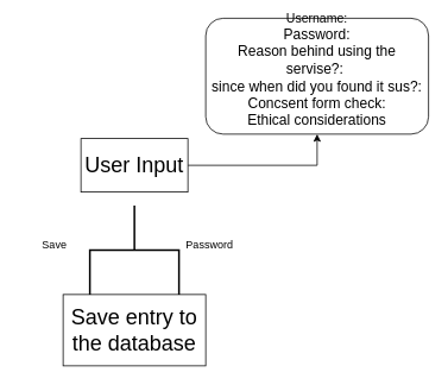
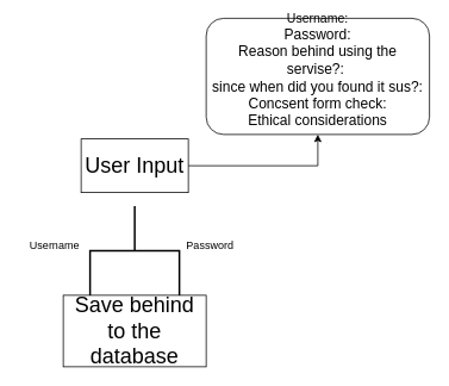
  <mxCell id="0" />
  <mxCell id="1" parent="0" />
  <mxCell id="2" style="edgeStyle=orthogonalEdgeStyle;rounded=0;orthogonalLoop=1;jettySize=auto;html=1;entryX=0.5;entryY=1;entryDx=0;entryDy=0;" edge="1" parent="1" source="3" target="8"><mxGeometry relative="1" as="geometry" /></mxCell>
  <mxCell id="3" value="&lt;font style=&quot;font-size: 24px;&quot;&gt;User Input&lt;/font&gt;" style="rounded=0;whiteSpace=wrap;html=1;" vertex="1" parent="1"><mxGeometry x="90" y="155" width="120" height="60" as="geometry" /></mxCell>
- <mxCell id="4" value="&lt;font style=&quot;font-size: 24px;&quot;&gt;Save entry to the database&lt;/font&gt;" style="rounded=0;whiteSpace=wrap;html=1;" vertex="1" parent="1"><mxGeometry x="70" y="330" width="160" height="80" as="geometry" /></mxCell>
+ <mxCell id="4" value="&lt;font style=&quot;font-size: 24px;&quot;&gt;Save behind to the database&lt;/font&gt;" style="rounded=0;whiteSpace=wrap;html=1;" vertex="1" parent="1"><mxGeometry x="70" y="330" width="160" height="80" as="geometry" /></mxCell>
  <mxCell id="5" value="" style="strokeWidth=2;html=1;shape=mxgraph.flowchart.annotation_2;align=left;labelPosition=right;pointerEvents=1;direction=south;" vertex="1" parent="1"><mxGeometry x="100" y="230" width="100" height="100" as="geometry" /></mxCell>
- <mxCell id="6" value="Save" style="text;html=1;align=center;verticalAlign=middle;resizable=0;points=[];autosize=1;strokeColor=none;fillColor=none;" vertex="1" parent="1"><mxGeometry x="20" y="260" width="80" height="30" as="geometry" /></mxCell>
+ <mxCell id="6" value="Username" style="text;html=1;align=center;verticalAlign=middle;resizable=0;points=[];autosize=1;strokeColor=none;fillColor=none;" vertex="1" parent="1"><mxGeometry x="20" y="260" width="80" height="30" as="geometry" /></mxCell>
  <mxCell id="7" value="Password" style="text;html=1;align=center;verticalAlign=middle;resizable=0;points=[];autosize=1;strokeColor=none;fillColor=none;" vertex="1" parent="1"><mxGeometry x="194" y="260" width="80" height="30" as="geometry" /></mxCell>
  <mxCell id="8" value="&lt;font style=&quot;font-size: 14px;&quot;&gt;Username:&lt;/font&gt;&lt;div&gt;&lt;font size=&quot;3&quot;&gt;Password:&lt;/font&gt;&lt;/div&gt;&lt;div&gt;&lt;font size=&quot;3&quot;&gt;Reason behind using the servise?:&lt;span style=&quot;background-color: transparent; color: light-dark(rgb(0, 0, 0), rgb(255, 255, 255));&quot;&gt;&amp;nbsp;&lt;/span&gt;&lt;/font&gt;&lt;/div&gt;&lt;div&gt;&lt;font size=&quot;3&quot;&gt;since when did you found it sus?:&lt;br&gt;Concsent form check:&lt;/font&gt;&lt;/div&gt;&lt;div&gt;&lt;font size=&quot;3&quot;&gt;Ethical considerations&lt;/font&gt;&lt;/div&gt;&lt;div&gt;&lt;br&gt;&lt;/div&gt;" style="rounded=1;whiteSpace=wrap;html=1;" vertex="1" parent="1"><mxGeometry x="230" y="20" width="250" height="130" as="geometry" /></mxCell>
